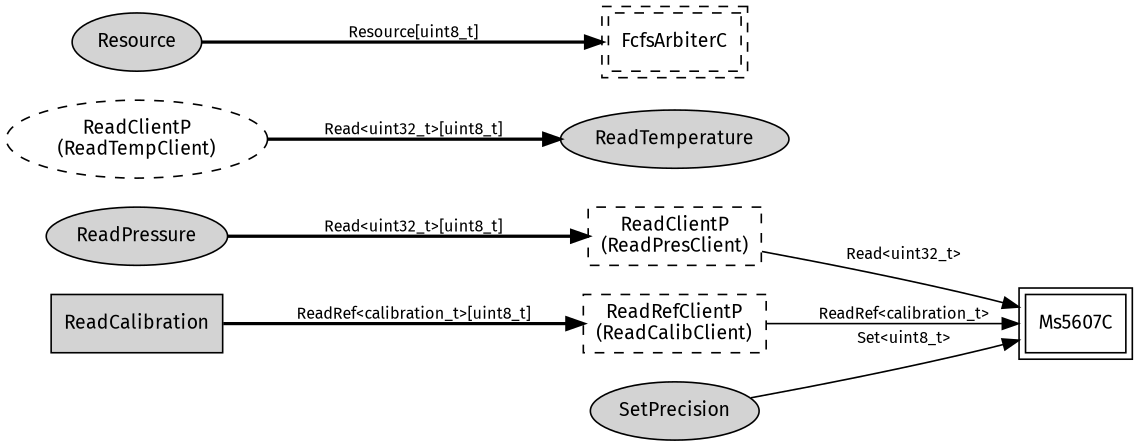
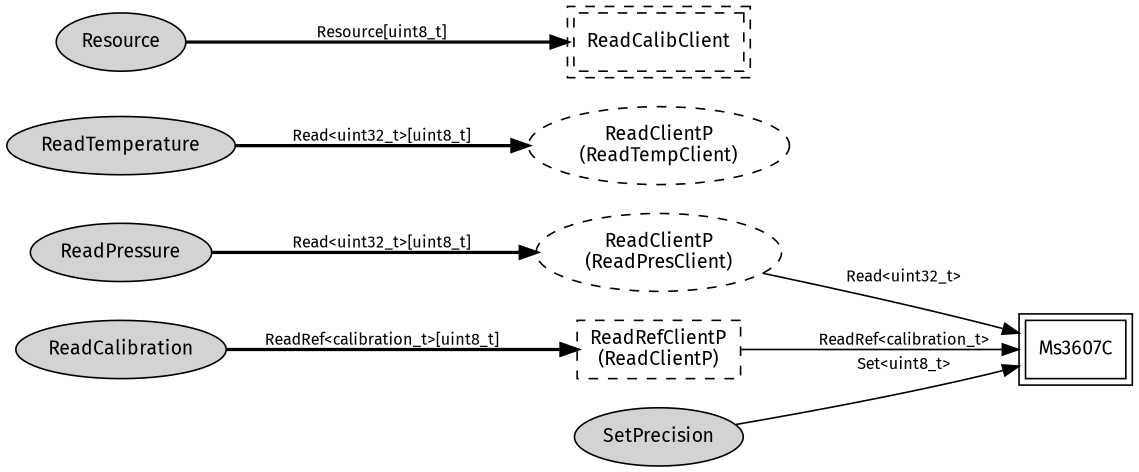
  digraph {
    fontname="Fira Sans"
    rankdir=LR
    node [fontname="Fira Sans" fontsize=12 shape=ellipse style=filled]
    edge [fontname="Fira Sans" fontsize=10 style=bold]
    n1 [label=ReadPressure]
-   n2 [label="ReadClientP\n(ReadPresClient)" shape=box style=dashed]
-   Ms5607C [peripheries=2 shape=box style=""]
+   n2 [label="ReadClientP\n(ReadPresClient)" style=dashed]
+   Ms5607C [peripheries=2 shape=box label=Ms3607C style=""]
    n4 [label=ReadTemperature]
    n5 [label="ReadClientP\n(ReadTempClient)" style=dashed]
-   n6 [label=ReadCalibration shape=box]
-   n7 [label="ReadRefClientP\n(ReadCalibClient)" shape=box style=dashed]
+   n6 [label=ReadCalibration]
+   n7 [label="ReadRefClientP\n(ReadClientP)" shape=box style=dashed]
    n8 [label=Resource]
-   n9 [label=FcfsArbiterC peripheries=2 shape=box style=dashed]
+   n9 [label=ReadCalibClient peripheries=2 shape=box style=dashed]
    n10 [label=SetPrecision]
    n1 -> n2 [label="Read<uint32_t>[uint8_t]"]
    n2 -> Ms5607C [label="Read<uint32_t>" style=""]
-   n5 -> n4 [label="Read<uint32_t>[uint8_t]"]
+   n4 -> n5 [label="Read<uint32_t>[uint8_t]"]
    n6 -> n7 [label="ReadRef<calibration_t>[uint8_t]"]
    n7 -> Ms5607C [label="ReadRef<calibration_t>" style=""]
    n8 -> n9 [label="Resource[uint8_t]"]
    n10 -> Ms5607C [label="Set<uint8_t>" style=""]
  }
